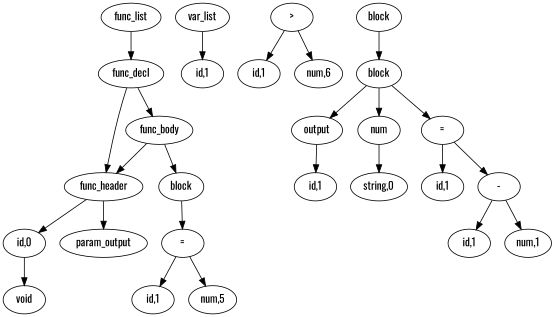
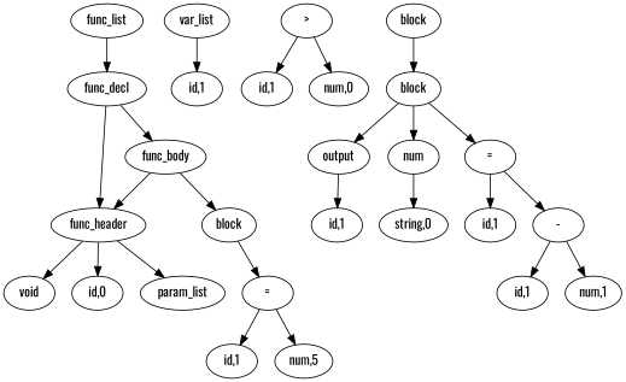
  digraph {
    fontname=Oswald
    ordering=out
    node [fontname=Oswald]
    edge [fontname=Oswald]
    n1 [label=func_list]
    n2 [label=func_decl]
    n3 [label=func_header]
    n4 [label=func_body]
    n5 [label=void]
    n6 [label="id,0"]
-   n7 [label=param_output]
+   n7 [label=param_list]
    n8 [label=block]
    n9 [label=var_list]
    n10 [label="id,1"]
    n11 [label="="]
    n12 [label="id,1"]
    n13 [label="num,5"]
    n14 [label=">"]
    n15 [label="id,1"]
-   n16 [label="num,6"]
+   n16 [label="num,0"]
    n17 [label=block]
    n18 [label=block]
    n19 [label=output]
    n20 [label=num]
    n21 [label="="]
    n22 [label="id,1"]
    n23 [label="string,0"]
    n24 [label="id,1"]
    n25 [label="-"]
    n26 [label="id,1"]
    n27 [label="num,1"]
    n1 -> n2
    n2 -> n3
    n2 -> n4
-   n6 -> n5
+   n3 -> n5
    n3 -> n6
    n3 -> n7
    n4 -> n3
    n4 -> n8
    n8 -> n11
    n9 -> n10
    n11 -> n12
    n11 -> n13
    n14 -> n15
    n14 -> n16
    n17 -> n18
    n18 -> n19
    n18 -> n20
    n18 -> n21
    n19 -> n22
    n20 -> n23
    n21 -> n24
    n21 -> n25
    n25 -> n26
    n25 -> n27
  }
